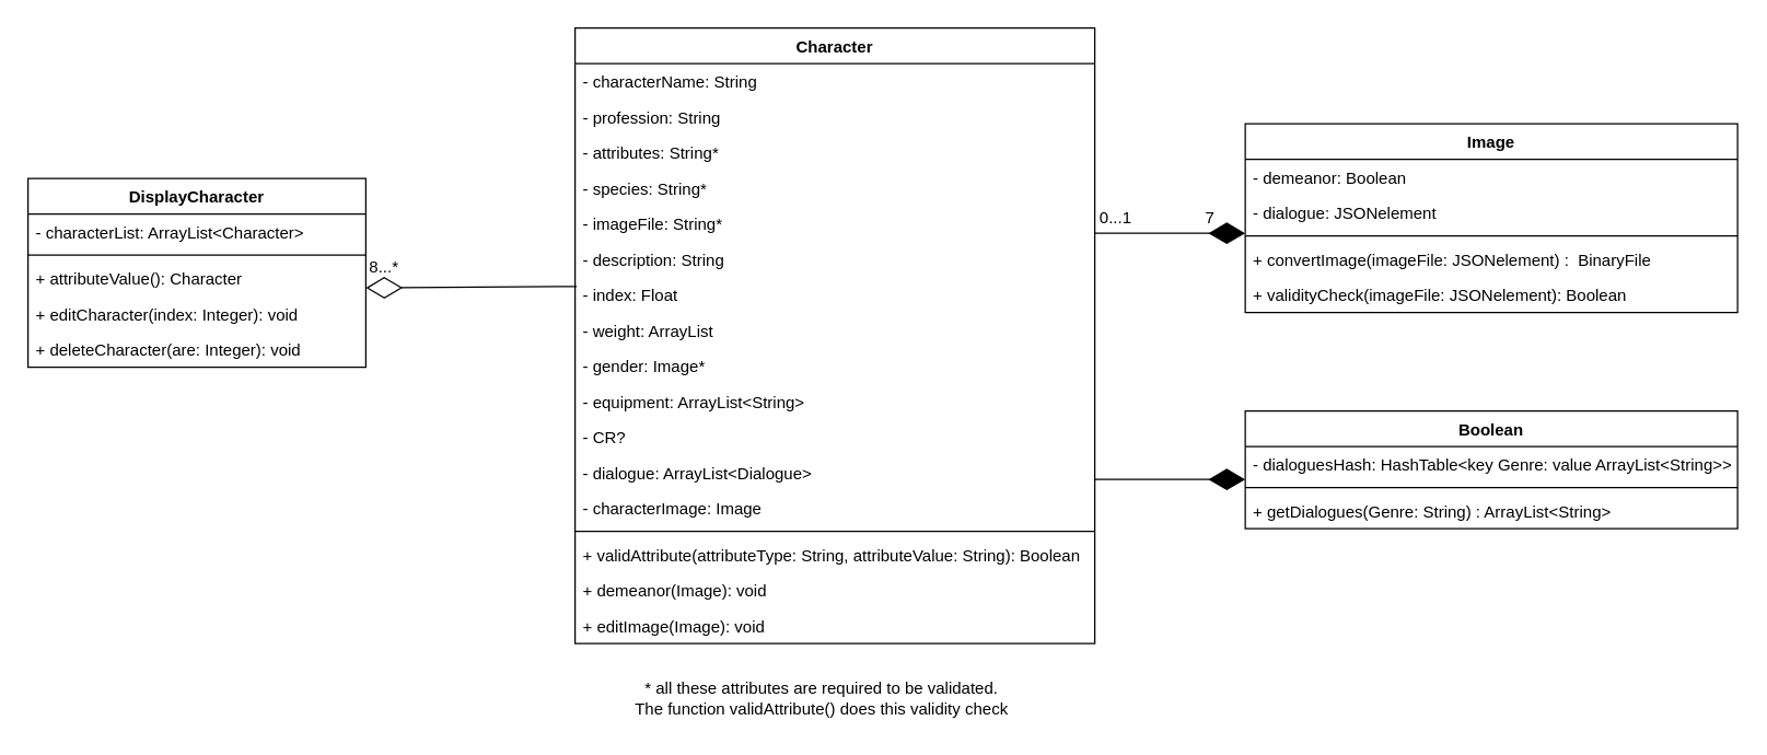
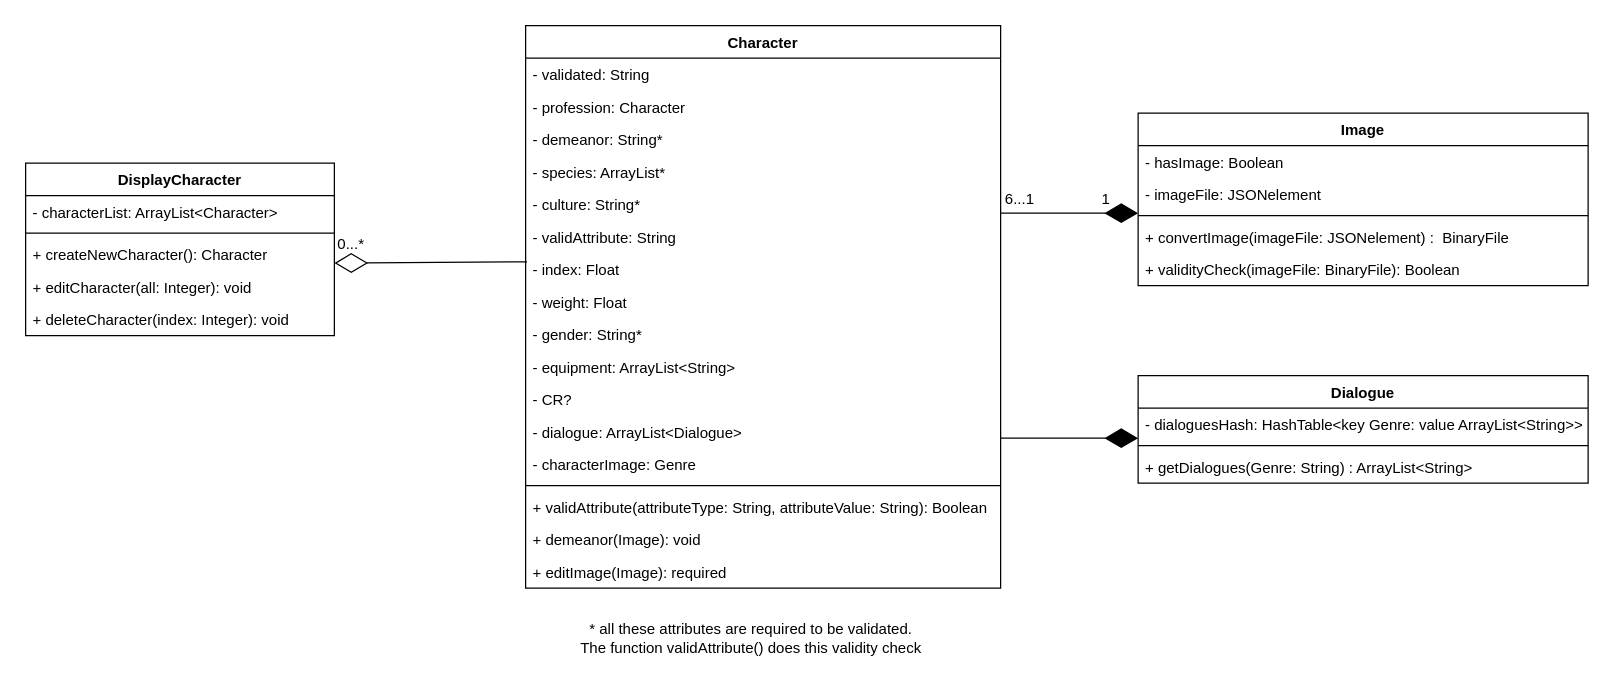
  <mxCell id="0" />
  <mxCell id="1" parent="0" />
  <mxCell id="2" value="Character" style="swimlane;fontStyle=1;align=center;verticalAlign=top;childLayout=stackLayout;horizontal=1;startSize=26;horizontalStack=0;resizeParent=1;resizeLast=0;collapsible=1;marginBottom=0;rounded=0;shadow=0;strokeWidth=1;" parent="1" vertex="1"><mxGeometry x="420" y="20" width="380" height="450" as="geometry"><mxRectangle x="230" y="140" width="160" height="26" as="alternateBounds" /></mxGeometry></mxCell>
- <mxCell id="3" value="- characterName: String" style="text;align=left;verticalAlign=top;spacingLeft=4;spacingRight=4;overflow=hidden;rotatable=0;points=[[0,0.5],[1,0.5]];portConstraint=eastwest;" parent="2" vertex="1"><mxGeometry y="26" width="380" height="26" as="geometry" /></mxCell>
- <mxCell id="4" value="- profession: String" style="text;align=left;verticalAlign=top;spacingLeft=4;spacingRight=4;overflow=hidden;rotatable=0;points=[[0,0.5],[1,0.5]];portConstraint=eastwest;rounded=0;shadow=0;html=0;" parent="2" vertex="1"><mxGeometry y="52" width="380" height="26" as="geometry" /></mxCell>
- <mxCell id="5" value="- attributes: String*" style="text;align=left;verticalAlign=top;spacingLeft=4;spacingRight=4;overflow=hidden;rotatable=0;points=[[0,0.5],[1,0.5]];portConstraint=eastwest;rounded=0;shadow=0;html=0;" parent="2" vertex="1"><mxGeometry y="78" width="380" height="26" as="geometry" /></mxCell>
- <mxCell id="6" value="- species: String*" style="text;align=left;verticalAlign=top;spacingLeft=4;spacingRight=4;overflow=hidden;rotatable=0;points=[[0,0.5],[1,0.5]];portConstraint=eastwest;rounded=0;shadow=0;html=0;" vertex="1" parent="2"><mxGeometry y="104" width="380" height="26" as="geometry" /></mxCell>
- <mxCell id="7" value="- imageFile: String*" style="text;align=left;verticalAlign=top;spacingLeft=4;spacingRight=4;overflow=hidden;rotatable=0;points=[[0,0.5],[1,0.5]];portConstraint=eastwest;rounded=0;shadow=0;html=0;" vertex="1" parent="2"><mxGeometry y="130" width="380" height="26" as="geometry" /></mxCell>
- <mxCell id="8" value="- description: String " style="text;align=left;verticalAlign=top;spacingLeft=4;spacingRight=4;overflow=hidden;rotatable=0;points=[[0,0.5],[1,0.5]];portConstraint=eastwest;rounded=0;shadow=0;html=0;" vertex="1" parent="2"><mxGeometry y="156" width="380" height="26" as="geometry" /></mxCell>
+ <mxCell id="3" value="- validated: String" style="text;align=left;verticalAlign=top;spacingLeft=4;spacingRight=4;overflow=hidden;rotatable=0;points=[[0,0.5],[1,0.5]];portConstraint=eastwest;" parent="2" vertex="1"><mxGeometry y="26" width="380" height="26" as="geometry" /></mxCell>
+ <mxCell id="4" value="- profession: Character" style="text;align=left;verticalAlign=top;spacingLeft=4;spacingRight=4;overflow=hidden;rotatable=0;points=[[0,0.5],[1,0.5]];portConstraint=eastwest;rounded=0;shadow=0;html=0;" parent="2" vertex="1"><mxGeometry y="52" width="380" height="26" as="geometry" /></mxCell>
+ <mxCell id="5" value="- demeanor: String*" style="text;align=left;verticalAlign=top;spacingLeft=4;spacingRight=4;overflow=hidden;rotatable=0;points=[[0,0.5],[1,0.5]];portConstraint=eastwest;rounded=0;shadow=0;html=0;" parent="2" vertex="1"><mxGeometry y="78" width="380" height="26" as="geometry" /></mxCell>
+ <mxCell id="6" value="- species: ArrayList*" style="text;align=left;verticalAlign=top;spacingLeft=4;spacingRight=4;overflow=hidden;rotatable=0;points=[[0,0.5],[1,0.5]];portConstraint=eastwest;rounded=0;shadow=0;html=0;" vertex="1" parent="2"><mxGeometry y="104" width="380" height="26" as="geometry" /></mxCell>
+ <mxCell id="7" value="- culture: String*" style="text;align=left;verticalAlign=top;spacingLeft=4;spacingRight=4;overflow=hidden;rotatable=0;points=[[0,0.5],[1,0.5]];portConstraint=eastwest;rounded=0;shadow=0;html=0;" vertex="1" parent="2"><mxGeometry y="130" width="380" height="26" as="geometry" /></mxCell>
+ <mxCell id="8" value="- validAttribute: String " style="text;align=left;verticalAlign=top;spacingLeft=4;spacingRight=4;overflow=hidden;rotatable=0;points=[[0,0.5],[1,0.5]];portConstraint=eastwest;rounded=0;shadow=0;html=0;" vertex="1" parent="2"><mxGeometry y="156" width="380" height="26" as="geometry" /></mxCell>
  <mxCell id="9" value="- index: Float" style="text;align=left;verticalAlign=top;spacingLeft=4;spacingRight=4;overflow=hidden;rotatable=0;points=[[0,0.5],[1,0.5]];portConstraint=eastwest;rounded=0;shadow=0;html=0;" vertex="1" parent="2"><mxGeometry y="182" width="380" height="26" as="geometry" /></mxCell>
- <mxCell id="10" value="- weight: ArrayList" style="text;align=left;verticalAlign=top;spacingLeft=4;spacingRight=4;overflow=hidden;rotatable=0;points=[[0,0.5],[1,0.5]];portConstraint=eastwest;rounded=0;shadow=0;html=0;" vertex="1" parent="2"><mxGeometry y="208" width="380" height="26" as="geometry" /></mxCell>
- <mxCell id="11" value="- gender: Image*" style="text;align=left;verticalAlign=top;spacingLeft=4;spacingRight=4;overflow=hidden;rotatable=0;points=[[0,0.5],[1,0.5]];portConstraint=eastwest;rounded=0;shadow=0;html=0;" vertex="1" parent="2"><mxGeometry y="234" width="380" height="26" as="geometry" /></mxCell>
+ <mxCell id="10" value="- weight: Float" style="text;align=left;verticalAlign=top;spacingLeft=4;spacingRight=4;overflow=hidden;rotatable=0;points=[[0,0.5],[1,0.5]];portConstraint=eastwest;rounded=0;shadow=0;html=0;" vertex="1" parent="2"><mxGeometry y="208" width="380" height="26" as="geometry" /></mxCell>
+ <mxCell id="11" value="- gender: String*" style="text;align=left;verticalAlign=top;spacingLeft=4;spacingRight=4;overflow=hidden;rotatable=0;points=[[0,0.5],[1,0.5]];portConstraint=eastwest;rounded=0;shadow=0;html=0;" vertex="1" parent="2"><mxGeometry y="234" width="380" height="26" as="geometry" /></mxCell>
  <mxCell id="12" value="- equipment: ArrayList&lt;String&gt;" style="text;align=left;verticalAlign=top;spacingLeft=4;spacingRight=4;overflow=hidden;rotatable=0;points=[[0,0.5],[1,0.5]];portConstraint=eastwest;rounded=0;shadow=0;html=0;" vertex="1" parent="2"><mxGeometry y="260" width="380" height="26" as="geometry" /></mxCell>
  <mxCell id="13" value="- CR?" style="text;align=left;verticalAlign=top;spacingLeft=4;spacingRight=4;overflow=hidden;rotatable=0;points=[[0,0.5],[1,0.5]];portConstraint=eastwest;rounded=0;shadow=0;html=0;" vertex="1" parent="2"><mxGeometry y="286" width="380" height="26" as="geometry" /></mxCell>
  <mxCell id="14" value="- dialogue: ArrayList&lt;Dialogue&gt;" style="text;align=left;verticalAlign=top;spacingLeft=4;spacingRight=4;overflow=hidden;rotatable=0;points=[[0,0.5],[1,0.5]];portConstraint=eastwest;rounded=0;shadow=0;html=0;" vertex="1" parent="2"><mxGeometry y="312" width="380" height="26" as="geometry" /></mxCell>
- <mxCell id="15" value="- characterImage: Image" style="text;align=left;verticalAlign=top;spacingLeft=4;spacingRight=4;overflow=hidden;rotatable=0;points=[[0,0.5],[1,0.5]];portConstraint=eastwest;rounded=0;shadow=0;html=0;" vertex="1" parent="2"><mxGeometry y="338" width="380" height="26" as="geometry" /></mxCell>
+ <mxCell id="15" value="- characterImage: Genre" style="text;align=left;verticalAlign=top;spacingLeft=4;spacingRight=4;overflow=hidden;rotatable=0;points=[[0,0.5],[1,0.5]];portConstraint=eastwest;rounded=0;shadow=0;html=0;" vertex="1" parent="2"><mxGeometry y="338" width="380" height="26" as="geometry" /></mxCell>
  <mxCell id="16" value="" style="line;html=1;strokeWidth=1;align=left;verticalAlign=middle;spacingTop=-1;spacingLeft=3;spacingRight=3;rotatable=0;labelPosition=right;points=[];portConstraint=eastwest;" parent="2" vertex="1"><mxGeometry y="364" width="380" height="8" as="geometry" /></mxCell>
  <mxCell id="17" value="+ validAttribute(attributeType: String, attributeValue: String): Boolean" style="text;align=left;verticalAlign=top;spacingLeft=4;spacingRight=4;overflow=hidden;rotatable=0;points=[[0,0.5],[1,0.5]];portConstraint=eastwest;rounded=0;shadow=0;html=0;" vertex="1" parent="2"><mxGeometry y="372" width="380" height="26" as="geometry" /></mxCell>
  <mxCell id="18" value="+ demeanor(Image): void" style="text;align=left;verticalAlign=top;spacingLeft=4;spacingRight=4;overflow=hidden;rotatable=0;points=[[0,0.5],[1,0.5]];portConstraint=eastwest;" vertex="1" parent="2"><mxGeometry y="398" width="380" height="26" as="geometry" /></mxCell>
- <mxCell id="19" value="+ editImage(Image): void" style="text;align=left;verticalAlign=top;spacingLeft=4;spacingRight=4;overflow=hidden;rotatable=0;points=[[0,0.5],[1,0.5]];portConstraint=eastwest;" parent="2" vertex="1"><mxGeometry y="424" width="380" height="26" as="geometry" /></mxCell>
+ <mxCell id="19" value="+ editImage(Image): required" style="text;align=left;verticalAlign=top;spacingLeft=4;spacingRight=4;overflow=hidden;rotatable=0;points=[[0,0.5],[1,0.5]];portConstraint=eastwest;" parent="2" vertex="1"><mxGeometry y="424" width="380" height="26" as="geometry" /></mxCell>
  <mxCell id="20" value="Image" style="swimlane;fontStyle=1;align=center;verticalAlign=top;childLayout=stackLayout;horizontal=1;startSize=26;horizontalStack=0;resizeParent=1;resizeParentMax=0;resizeLast=0;collapsible=1;marginBottom=0;" vertex="1" parent="1"><mxGeometry x="910" y="90" width="360" height="138" as="geometry" /></mxCell>
- <mxCell id="21" value="- demeanor: Boolean" style="text;strokeColor=none;fillColor=none;align=left;verticalAlign=top;spacingLeft=4;spacingRight=4;overflow=hidden;rotatable=0;points=[[0,0.5],[1,0.5]];portConstraint=eastwest;" vertex="1" parent="20"><mxGeometry y="26" width="360" height="26" as="geometry" /></mxCell>
- <mxCell id="22" value="- dialogue: JSONelement" style="text;strokeColor=none;fillColor=none;align=left;verticalAlign=top;spacingLeft=4;spacingRight=4;overflow=hidden;rotatable=0;points=[[0,0.5],[1,0.5]];portConstraint=eastwest;" vertex="1" parent="20"><mxGeometry y="52" width="360" height="26" as="geometry" /></mxCell>
+ <mxCell id="21" value="- hasImage: Boolean" style="text;strokeColor=none;fillColor=none;align=left;verticalAlign=top;spacingLeft=4;spacingRight=4;overflow=hidden;rotatable=0;points=[[0,0.5],[1,0.5]];portConstraint=eastwest;" vertex="1" parent="20"><mxGeometry y="26" width="360" height="26" as="geometry" /></mxCell>
+ <mxCell id="22" value="- imageFile: JSONelement" style="text;strokeColor=none;fillColor=none;align=left;verticalAlign=top;spacingLeft=4;spacingRight=4;overflow=hidden;rotatable=0;points=[[0,0.5],[1,0.5]];portConstraint=eastwest;" vertex="1" parent="20"><mxGeometry y="52" width="360" height="26" as="geometry" /></mxCell>
  <mxCell id="23" value="" style="line;strokeWidth=1;fillColor=none;align=left;verticalAlign=middle;spacingTop=-1;spacingLeft=3;spacingRight=3;rotatable=0;labelPosition=right;points=[];portConstraint=eastwest;strokeColor=inherit;" vertex="1" parent="20"><mxGeometry y="78" width="360" height="8" as="geometry" /></mxCell>
  <mxCell id="24" value="+ convertImage(imageFile: JSONelement) :  BinaryFile" style="text;strokeColor=none;fillColor=none;align=left;verticalAlign=top;spacingLeft=4;spacingRight=4;overflow=hidden;rotatable=0;points=[[0,0.5],[1,0.5]];portConstraint=eastwest;" vertex="1" parent="20"><mxGeometry y="86" width="360" height="26" as="geometry" /></mxCell>
- <mxCell id="25" value="+ validityCheck(imageFile: JSONelement): Boolean" style="text;strokeColor=none;fillColor=none;align=left;verticalAlign=top;spacingLeft=4;spacingRight=4;overflow=hidden;rotatable=0;points=[[0,0.5],[1,0.5]];portConstraint=eastwest;" vertex="1" parent="20"><mxGeometry y="112" width="360" height="26" as="geometry" /></mxCell>
+ <mxCell id="25" value="+ validityCheck(imageFile: BinaryFile): Boolean" style="text;strokeColor=none;fillColor=none;align=left;verticalAlign=top;spacingLeft=4;spacingRight=4;overflow=hidden;rotatable=0;points=[[0,0.5],[1,0.5]];portConstraint=eastwest;" vertex="1" parent="20"><mxGeometry y="112" width="360" height="26" as="geometry" /></mxCell>
  <mxCell id="26" value="" style="endArrow=diamondThin;endFill=1;endSize=24;html=1;rounded=0;" edge="1" parent="1"><mxGeometry width="160" relative="1" as="geometry"><mxPoint x="800" y="170" as="sourcePoint" /><mxPoint x="910" y="170" as="targetPoint" /></mxGeometry></mxCell>
  <mxCell id="27" value="DisplayCharacter" style="swimlane;fontStyle=1;align=center;verticalAlign=top;childLayout=stackLayout;horizontal=1;startSize=26;horizontalStack=0;resizeParent=1;resizeParentMax=0;resizeLast=0;collapsible=1;marginBottom=0;" vertex="1" parent="1"><mxGeometry x="20" y="130" width="247" height="138" as="geometry" /></mxCell>
  <mxCell id="28" value="- characterList: ArrayList&lt;Character&gt;" style="text;strokeColor=none;fillColor=none;align=left;verticalAlign=top;spacingLeft=4;spacingRight=4;overflow=hidden;rotatable=0;points=[[0,0.5],[1,0.5]];portConstraint=eastwest;" vertex="1" parent="27"><mxGeometry y="26" width="247" height="26" as="geometry" /></mxCell>
  <mxCell id="29" value="" style="line;strokeWidth=1;fillColor=none;align=left;verticalAlign=middle;spacingTop=-1;spacingLeft=3;spacingRight=3;rotatable=0;labelPosition=right;points=[];portConstraint=eastwest;strokeColor=inherit;" vertex="1" parent="27"><mxGeometry y="52" width="247" height="8" as="geometry" /></mxCell>
- <mxCell id="30" value="+ attributeValue(): Character" style="text;strokeColor=none;fillColor=none;align=left;verticalAlign=top;spacingLeft=4;spacingRight=4;overflow=hidden;rotatable=0;points=[[0,0.5],[1,0.5]];portConstraint=eastwest;" vertex="1" parent="27"><mxGeometry y="60" width="247" height="26" as="geometry" /></mxCell>
- <mxCell id="31" value="+ editCharacter(index: Integer): void" style="text;strokeColor=none;fillColor=none;align=left;verticalAlign=top;spacingLeft=4;spacingRight=4;overflow=hidden;rotatable=0;points=[[0,0.5],[1,0.5]];portConstraint=eastwest;" vertex="1" parent="27"><mxGeometry y="86" width="247" height="26" as="geometry" /></mxCell>
- <mxCell id="32" value="+ deleteCharacter(are: Integer): void" style="text;strokeColor=none;fillColor=none;align=left;verticalAlign=top;spacingLeft=4;spacingRight=4;overflow=hidden;rotatable=0;points=[[0,0.5],[1,0.5]];portConstraint=eastwest;" vertex="1" parent="27"><mxGeometry y="112" width="247" height="26" as="geometry" /></mxCell>
+ <mxCell id="30" value="+ createNewCharacter(): Character" style="text;strokeColor=none;fillColor=none;align=left;verticalAlign=top;spacingLeft=4;spacingRight=4;overflow=hidden;rotatable=0;points=[[0,0.5],[1,0.5]];portConstraint=eastwest;" vertex="1" parent="27"><mxGeometry y="60" width="247" height="26" as="geometry" /></mxCell>
+ <mxCell id="31" value="+ editCharacter(all: Integer): void" style="text;strokeColor=none;fillColor=none;align=left;verticalAlign=top;spacingLeft=4;spacingRight=4;overflow=hidden;rotatable=0;points=[[0,0.5],[1,0.5]];portConstraint=eastwest;" vertex="1" parent="27"><mxGeometry y="86" width="247" height="26" as="geometry" /></mxCell>
+ <mxCell id="32" value="+ deleteCharacter(index: Integer): void" style="text;strokeColor=none;fillColor=none;align=left;verticalAlign=top;spacingLeft=4;spacingRight=4;overflow=hidden;rotatable=0;points=[[0,0.5],[1,0.5]];portConstraint=eastwest;" vertex="1" parent="27"><mxGeometry y="112" width="247" height="26" as="geometry" /></mxCell>
  <mxCell id="33" value="" style="endArrow=diamondThin;endFill=0;endSize=24;html=1;rounded=0;exitX=0.003;exitY=0.269;exitDx=0;exitDy=0;exitPerimeter=0;" edge="1" parent="1" source="9"><mxGeometry width="160" relative="1" as="geometry"><mxPoint x="390" y="210" as="sourcePoint" /><mxPoint x="267" y="210" as="targetPoint" /></mxGeometry></mxCell>
- <mxCell id="34" value="8...*" style="text;html=1;align=center;verticalAlign=middle;resizable=0;points=[];autosize=1;strokeColor=none;fillColor=none;" vertex="1" parent="1"><mxGeometry x="260" y="180" width="40" height="30" as="geometry" /></mxCell>
- <mxCell id="35" value="0...1" style="text;html=1;align=center;verticalAlign=middle;resizable=0;points=[];autosize=1;strokeColor=none;fillColor=none;" vertex="1" parent="1"><mxGeometry x="790" y="144" width="50" height="30" as="geometry" /></mxCell>
- <mxCell id="36" value="7" style="text;html=1;align=center;verticalAlign=middle;resizable=0;points=[];autosize=1;strokeColor=none;fillColor=none;" vertex="1" parent="1"><mxGeometry x="869" y="144" width="30" height="30" as="geometry" /></mxCell>
+ <mxCell id="34" value="0...*" style="text;html=1;align=center;verticalAlign=middle;resizable=0;points=[];autosize=1;strokeColor=none;fillColor=none;" vertex="1" parent="1"><mxGeometry x="260" y="180" width="40" height="30" as="geometry" /></mxCell>
+ <mxCell id="35" value="6...1" style="text;html=1;align=center;verticalAlign=middle;resizable=0;points=[];autosize=1;strokeColor=none;fillColor=none;" vertex="1" parent="1"><mxGeometry x="790" y="144" width="50" height="30" as="geometry" /></mxCell>
+ <mxCell id="36" value="1" style="text;html=1;align=center;verticalAlign=middle;resizable=0;points=[];autosize=1;strokeColor=none;fillColor=none;" vertex="1" parent="1"><mxGeometry x="869" y="144" width="30" height="30" as="geometry" /></mxCell>
  <mxCell id="37" value="* all these attributes are required to be validated.&lt;br&gt;The function validAttribute() does this validity check" style="text;html=1;align=center;verticalAlign=middle;resizable=0;points=[];autosize=1;strokeColor=none;fillColor=none;" vertex="1" parent="1"><mxGeometry x="450" y="490" width="300" height="40" as="geometry" /></mxCell>
- <mxCell id="38" value="Boolean" style="swimlane;fontStyle=1;align=center;verticalAlign=top;childLayout=stackLayout;horizontal=1;startSize=26;horizontalStack=0;resizeParent=1;resizeParentMax=0;resizeLast=0;collapsible=1;marginBottom=0;" vertex="1" parent="1"><mxGeometry x="910" y="300" width="360" height="86" as="geometry" /></mxCell>
+ <mxCell id="38" value="Dialogue" style="swimlane;fontStyle=1;align=center;verticalAlign=top;childLayout=stackLayout;horizontal=1;startSize=26;horizontalStack=0;resizeParent=1;resizeParentMax=0;resizeLast=0;collapsible=1;marginBottom=0;" vertex="1" parent="1"><mxGeometry x="910" y="300" width="360" height="86" as="geometry" /></mxCell>
  <mxCell id="39" value="- dialoguesHash: HashTable&lt;key Genre: value ArrayList&lt;String&gt;&gt;" style="text;strokeColor=none;fillColor=none;align=left;verticalAlign=top;spacingLeft=4;spacingRight=4;overflow=hidden;rotatable=0;points=[[0,0.5],[1,0.5]];portConstraint=eastwest;" vertex="1" parent="38"><mxGeometry y="26" width="360" height="26" as="geometry" /></mxCell>
  <mxCell id="40" value="" style="line;strokeWidth=1;fillColor=none;align=left;verticalAlign=middle;spacingTop=-1;spacingLeft=3;spacingRight=3;rotatable=0;labelPosition=right;points=[];portConstraint=eastwest;strokeColor=inherit;" vertex="1" parent="38"><mxGeometry y="52" width="360" height="8" as="geometry" /></mxCell>
  <mxCell id="41" value="+ getDialogues(Genre: String) : ArrayList&lt;String&gt;" style="text;strokeColor=none;fillColor=none;align=left;verticalAlign=top;spacingLeft=4;spacingRight=4;overflow=hidden;rotatable=0;points=[[0,0.5],[1,0.5]];portConstraint=eastwest;" vertex="1" parent="38"><mxGeometry y="60" width="360" height="26" as="geometry" /></mxCell>
  <mxCell id="42" value="" style="endArrow=diamondThin;endFill=1;endSize=24;html=1;rounded=0;" edge="1" parent="1"><mxGeometry width="160" relative="1" as="geometry"><mxPoint x="800" y="350" as="sourcePoint" /><mxPoint x="910" y="350" as="targetPoint" /></mxGeometry></mxCell>
